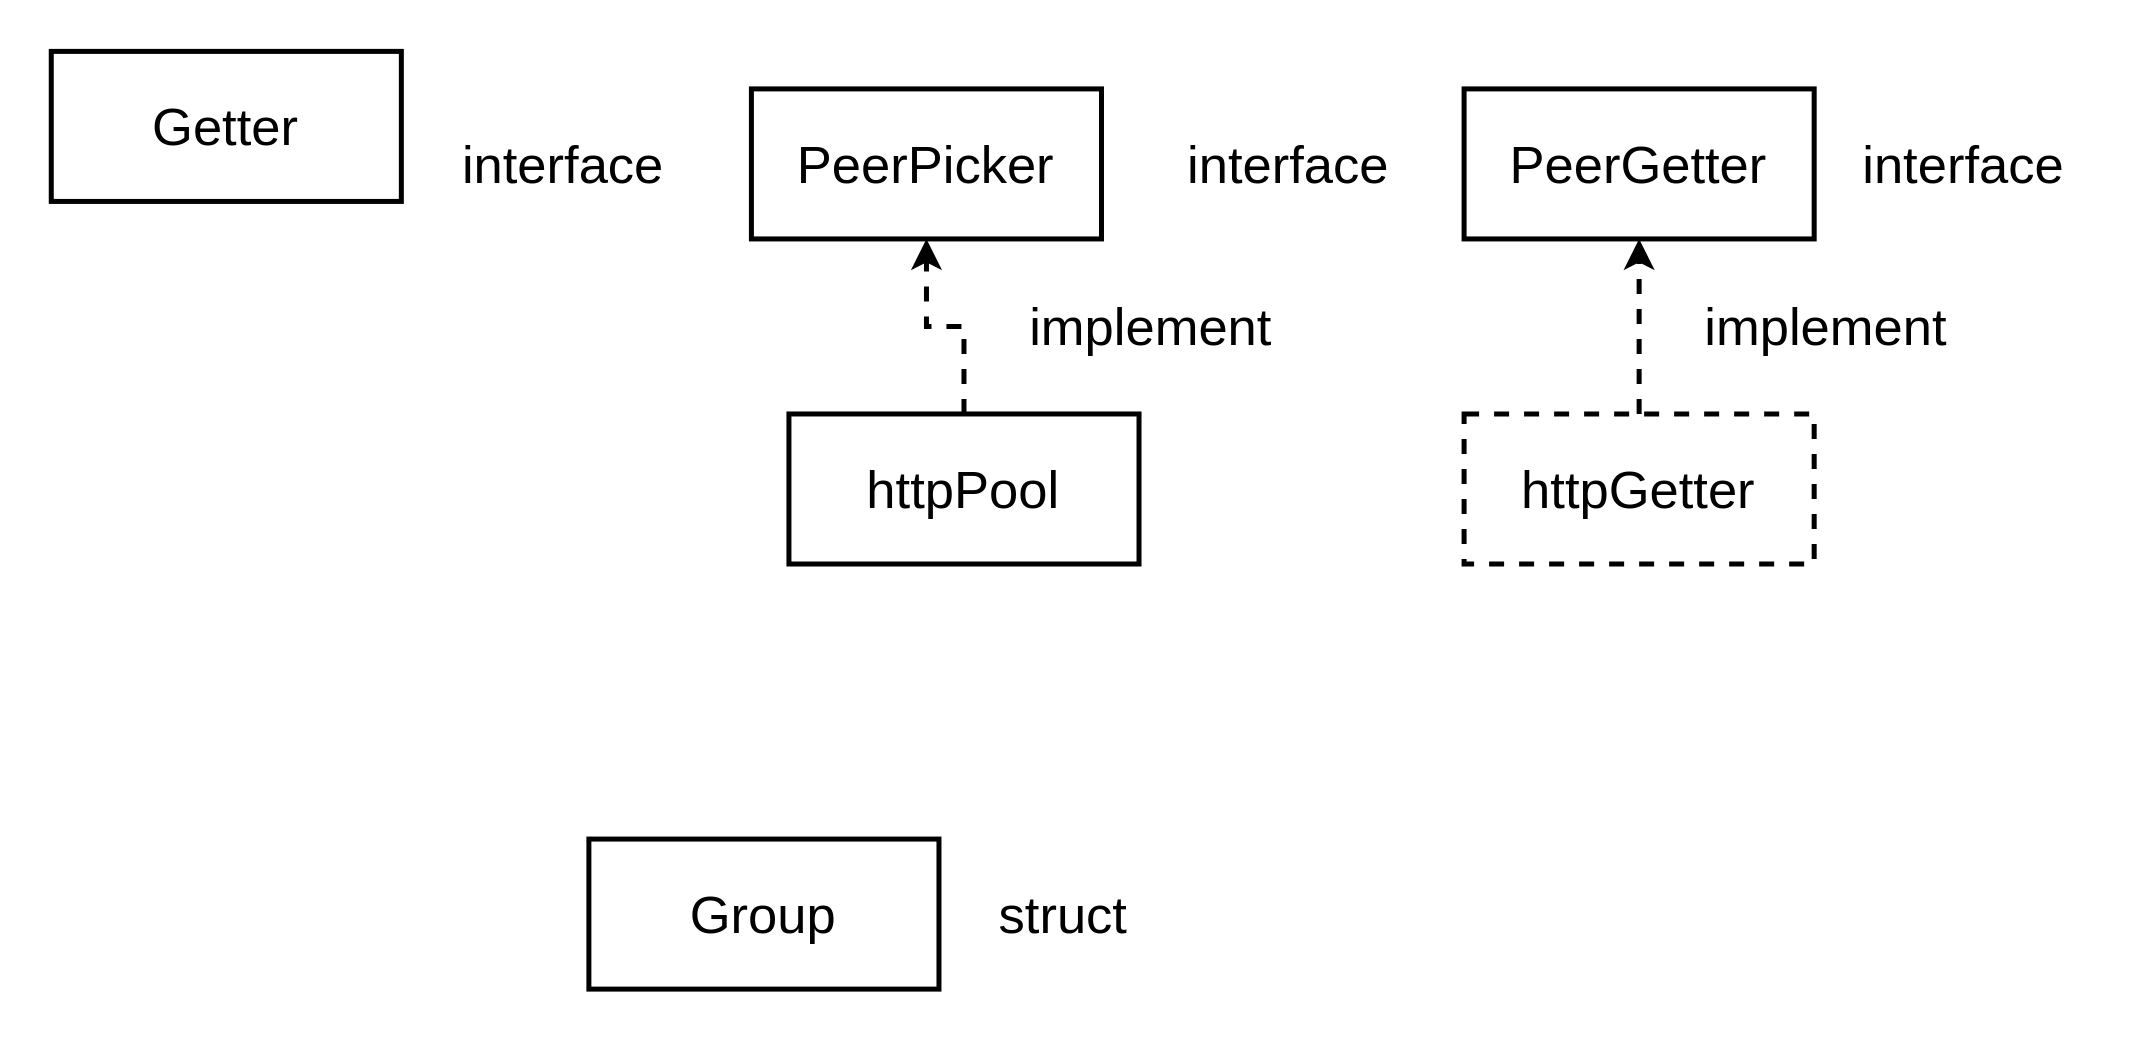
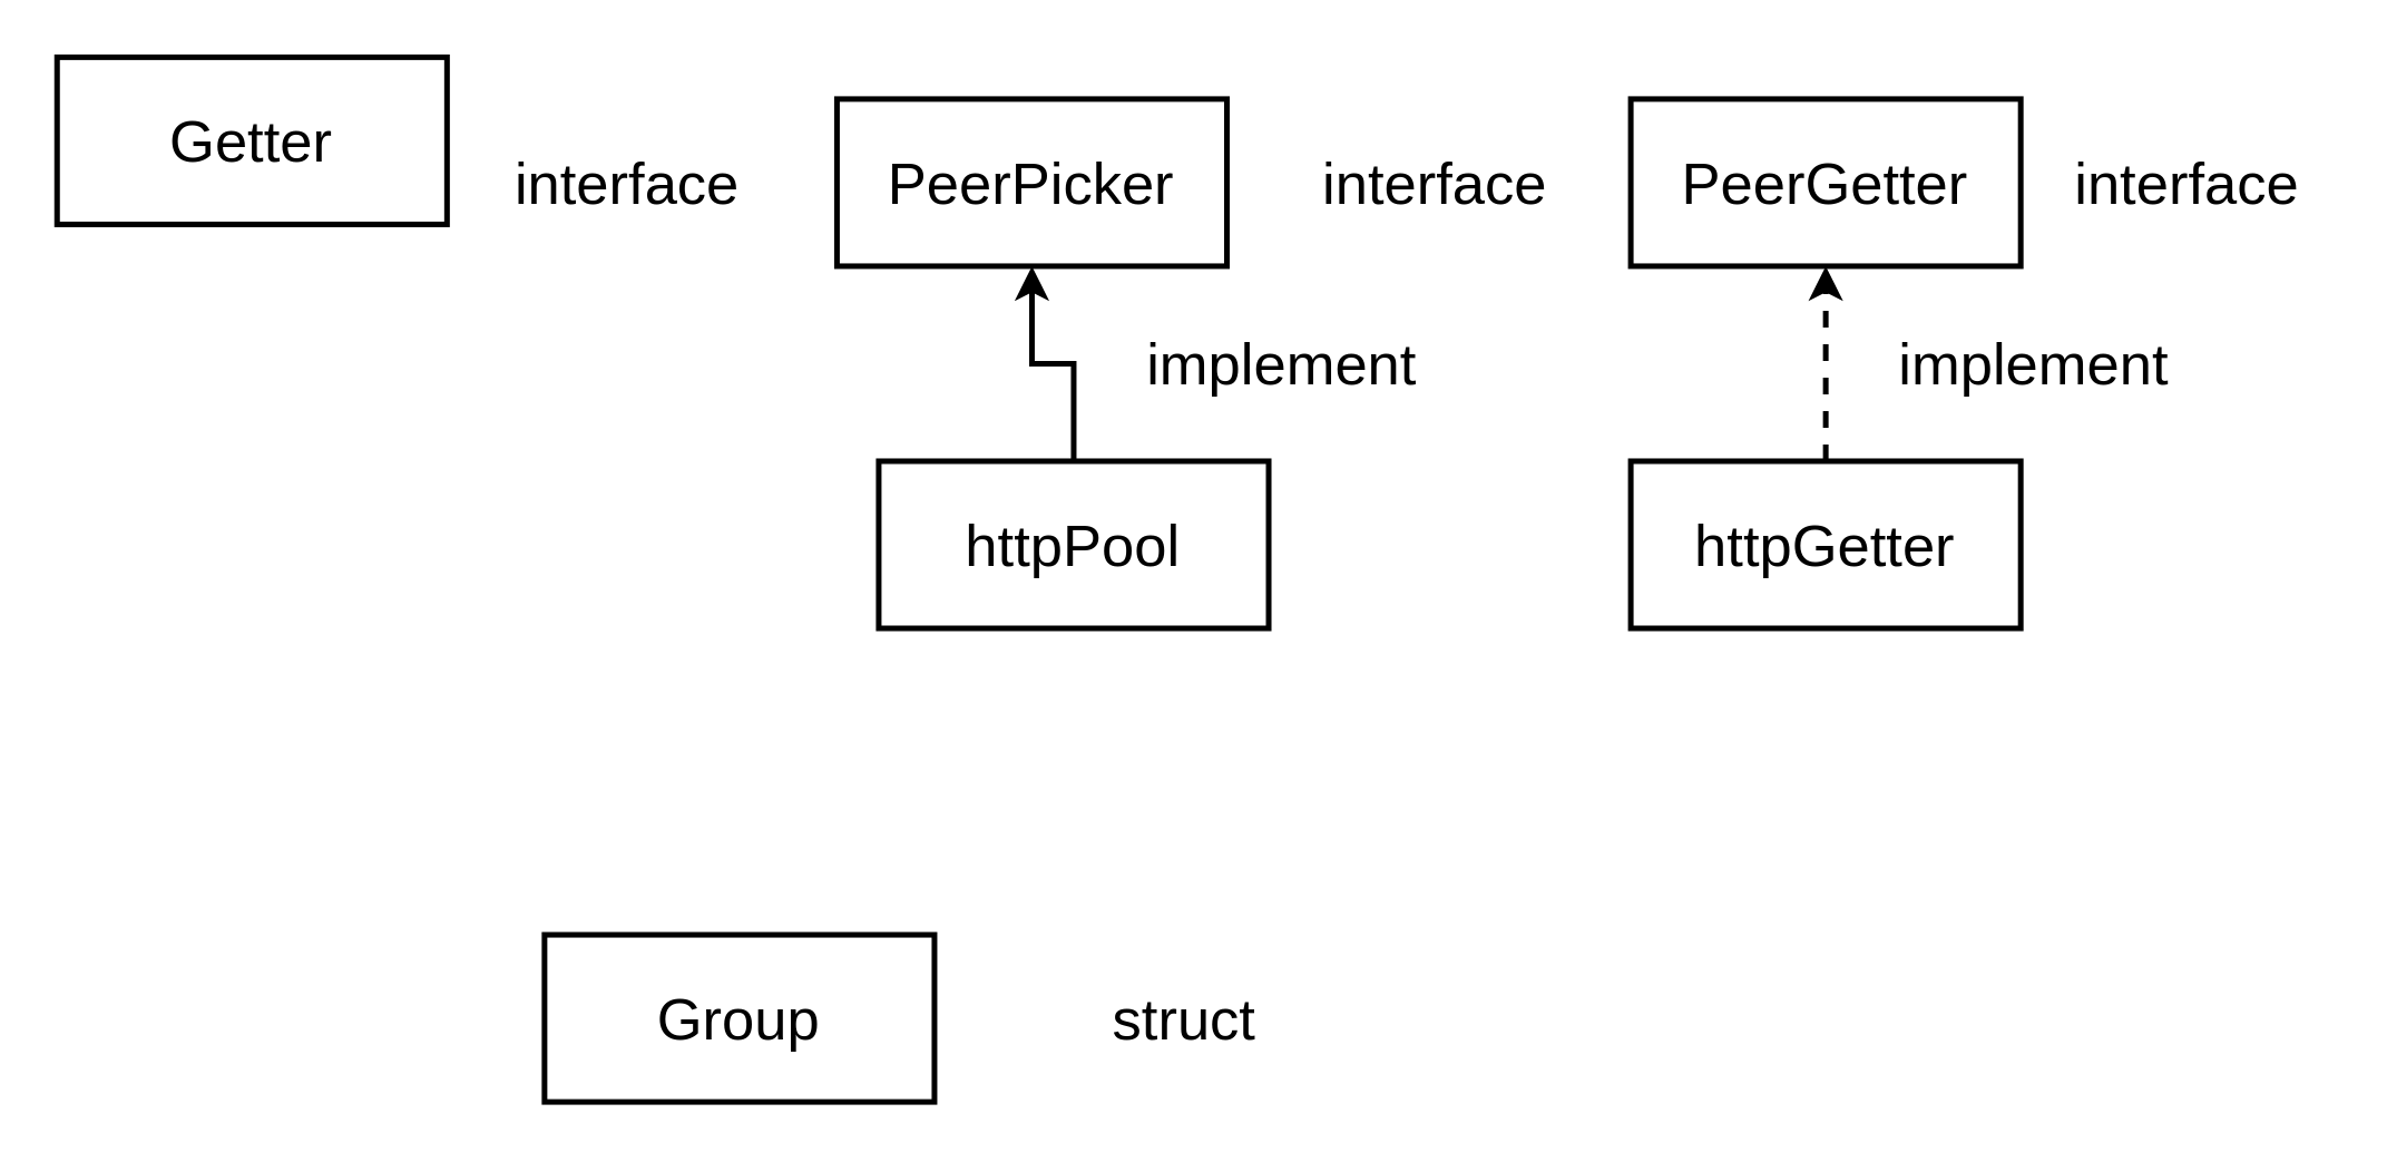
  <mxCell id="0" />
  <mxCell id="1" parent="0" />
  <mxCell id="2" value="&lt;font style=&quot;font-size: 21px;&quot;&gt;Getter&lt;/font&gt;" style="rounded=0;whiteSpace=wrap;html=1;strokeWidth=2;" parent="1" vertex="1"><mxGeometry x="20" y="20" width="140" height="60" as="geometry" /></mxCell>
  <mxCell id="3" value="interface" style="text;html=1;strokeColor=none;fillColor=none;align=center;verticalAlign=middle;whiteSpace=wrap;rounded=0;fontSize=21;" parent="1" vertex="1"><mxGeometry x="175" y="52.5" width="100" height="25" as="geometry" /></mxCell>
- <mxCell id="4" value="&lt;font style=&quot;font-size: 21px;&quot;&gt;Group&lt;/font&gt;" style="rounded=0;whiteSpace=wrap;html=1;strokeWidth=2;" parent="1" vertex="1"><mxGeometry x="235" y="335" width="140" height="60" as="geometry" /></mxCell>
+ <mxCell id="4" value="&lt;font style=&quot;font-size: 21px;&quot;&gt;Group&lt;/font&gt;" style="rounded=0;whiteSpace=wrap;html=1;strokeWidth=2;" parent="1" vertex="1"><mxGeometry x="195" y="335" width="140" height="60" as="geometry" /></mxCell>
  <mxCell id="5" value="struct" style="text;html=1;strokeColor=none;fillColor=none;align=center;verticalAlign=middle;whiteSpace=wrap;rounded=0;fontSize=21;" parent="1" vertex="1"><mxGeometry x="375" y="352.5" width="100" height="25" as="geometry" /></mxCell>
  <mxCell id="6" value="&lt;font style=&quot;font-size: 21px;&quot;&gt;PeerPicker&lt;/font&gt;" style="rounded=0;whiteSpace=wrap;html=1;strokeWidth=2;" parent="1" vertex="1"><mxGeometry x="300" y="35" width="140" height="60" as="geometry" /></mxCell>
  <mxCell id="7" value="interface" style="text;html=1;strokeColor=none;fillColor=none;align=center;verticalAlign=middle;whiteSpace=wrap;rounded=0;fontSize=21;" parent="1" vertex="1"><mxGeometry x="465" y="52.5" width="100" height="25" as="geometry" /></mxCell>
  <mxCell id="8" value="&lt;font style=&quot;font-size: 21px;&quot;&gt;PeerGetter&lt;/font&gt;" style="rounded=0;whiteSpace=wrap;html=1;strokeWidth=2;" parent="1" vertex="1"><mxGeometry x="585" y="35" width="140" height="60" as="geometry" /></mxCell>
  <mxCell id="9" value="interface" style="text;html=1;strokeColor=none;fillColor=none;align=center;verticalAlign=middle;whiteSpace=wrap;rounded=0;fontSize=21;" parent="1" vertex="1"><mxGeometry x="735" y="52.5" width="100" height="25" as="geometry" /></mxCell>
  <mxCell id="10" style="edgeStyle=orthogonalEdgeStyle;rounded=0;orthogonalLoop=1;jettySize=auto;html=1;entryX=0.5;entryY=1;entryDx=0;entryDy=0;fontSize=21;strokeWidth=2;dashed=1;" parent="1" source="11" target="8" edge="1"><mxGeometry relative="1" as="geometry" /></mxCell>
- <mxCell id="11" value="&lt;font style=&quot;font-size: 21px;&quot;&gt;httpGetter&lt;/font&gt;" style="rounded=0;whiteSpace=wrap;html=1;strokeWidth=2;dashed=1;" parent="1" vertex="1"><mxGeometry x="585" y="165" width="140" height="60" as="geometry" /></mxCell>
+ <mxCell id="11" value="&lt;font style=&quot;font-size: 21px;&quot;&gt;httpGetter&lt;/font&gt;" style="rounded=0;whiteSpace=wrap;html=1;strokeWidth=2;" parent="1" vertex="1"><mxGeometry x="585" y="165" width="140" height="60" as="geometry" /></mxCell>
  <mxCell id="12" value="implement" style="text;html=1;strokeColor=none;fillColor=none;align=center;verticalAlign=middle;whiteSpace=wrap;rounded=0;fontSize=21;" parent="1" vertex="1"><mxGeometry x="675" y="115" width="110" height="30" as="geometry" /></mxCell>
- <mxCell id="13" style="edgeStyle=orthogonalEdgeStyle;rounded=0;orthogonalLoop=1;jettySize=auto;html=1;entryX=0.5;entryY=1;entryDx=0;entryDy=0;fontSize=21;strokeWidth=2;dashed=1;" parent="1" source="14" target="6" edge="1"><mxGeometry relative="1" as="geometry" /></mxCell>
+ <mxCell id="13" style="edgeStyle=orthogonalEdgeStyle;rounded=0;orthogonalLoop=1;jettySize=auto;html=1;entryX=0.5;entryY=1;entryDx=0;entryDy=0;fontSize=21;strokeWidth=2;" parent="1" source="14" target="6" edge="1"><mxGeometry relative="1" as="geometry" /></mxCell>
  <mxCell id="14" value="&lt;font style=&quot;font-size: 21px;&quot;&gt;httpPool&lt;/font&gt;" style="rounded=0;whiteSpace=wrap;html=1;strokeWidth=2;" parent="1" vertex="1"><mxGeometry x="315" y="165" width="140" height="60" as="geometry" /></mxCell>
  <mxCell id="15" value="implement" style="text;html=1;strokeColor=none;fillColor=none;align=center;verticalAlign=middle;whiteSpace=wrap;rounded=0;fontSize=21;" parent="1" vertex="1"><mxGeometry x="405" y="115" width="110" height="30" as="geometry" /></mxCell>
